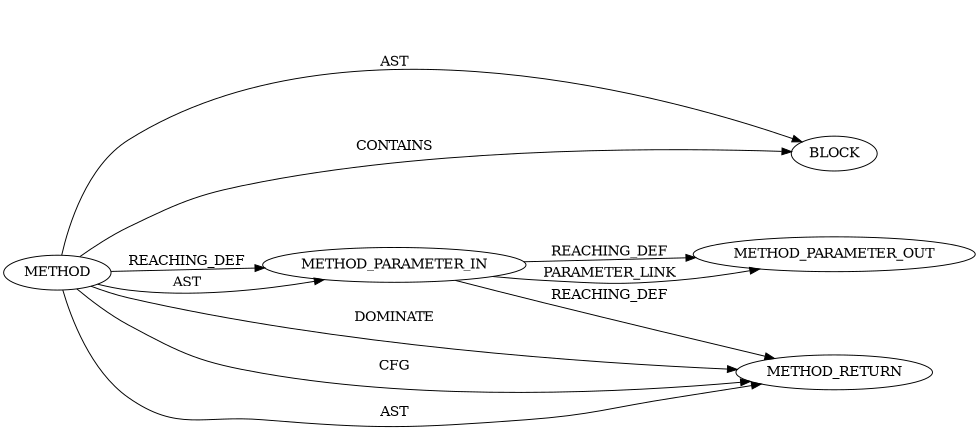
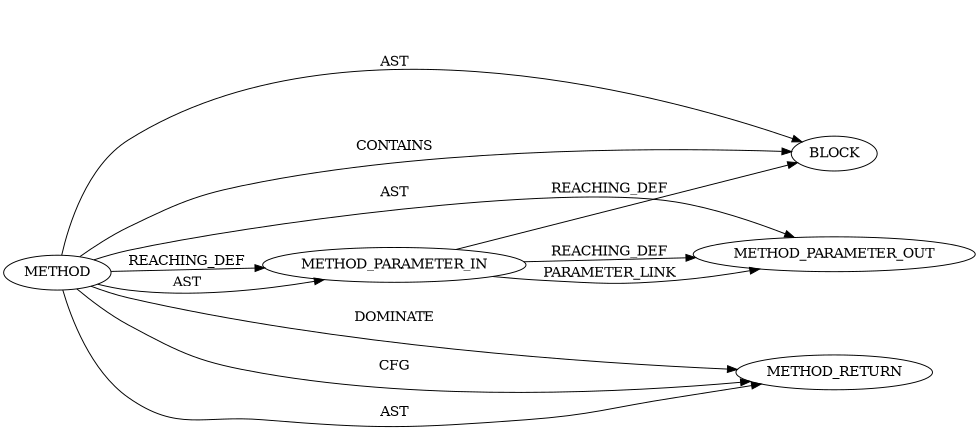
  digraph {
    rankdir=LR
    node [CODE="<empty>" ORDER=1 TYPE_FULL_NAME=ANY EVALUATION_STRATEGY=BY_VALUE]
    n1 [ARGUMENT_INDEX=1 label=BLOCK EVALUATION_STRATEGY=""]
    n2 [CODE=p1 INDEX=1 IS_VARIADIC=false NAME=p1 label=METHOD_PARAMETER_IN]
    n3 [CODE=RET ORDER=2 label=METHOD_RETURN]
    n4 [CODE=p1 INDEX=1 IS_VARIADIC=false NAME=p1 label=METHOD_PARAMETER_OUT]
    n5 [AST_PARENT_FULL_NAME="<global>" AST_PARENT_TYPE=NAMESPACE_BLOCK FILENAME="<empty>" FULL_NAME=EC_GROUP_new_by_curve_name IS_EXTERNAL=true NAME=EC_GROUP_new_by_curve_name ORDER=0 label=METHOD TYPE_FULL_NAME="" EVALUATION_STRATEGY=""]
-   n2 -> n3 [VARIABLE=p1 label=REACHING_DEF]
+   n2 -> n1 [VARIABLE=p1 label=REACHING_DEF]
    n2 -> n4 [VARIABLE=p1 label=REACHING_DEF]
    n2 -> n4 [label=PARAMETER_LINK]
    n5 -> n1 [label=AST]
    n5 -> n1 [label=CONTAINS]
    n5 -> n2 [label=AST]
    n5 -> n2 [label=REACHING_DEF]
    n5 -> n3 [label=AST]
    n5 -> n3 [label=DOMINATE]
    n5 -> n3 [label=CFG]
+   n5 -> n4 [label=AST]
  }
